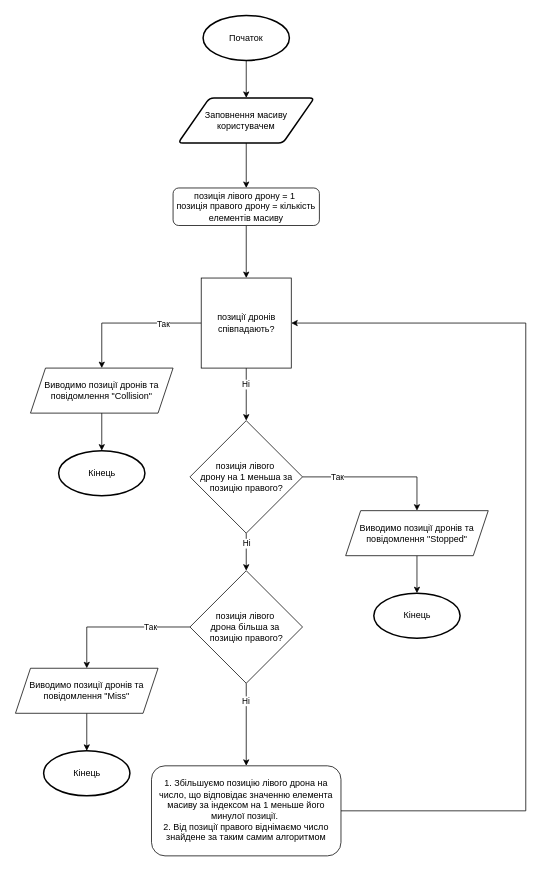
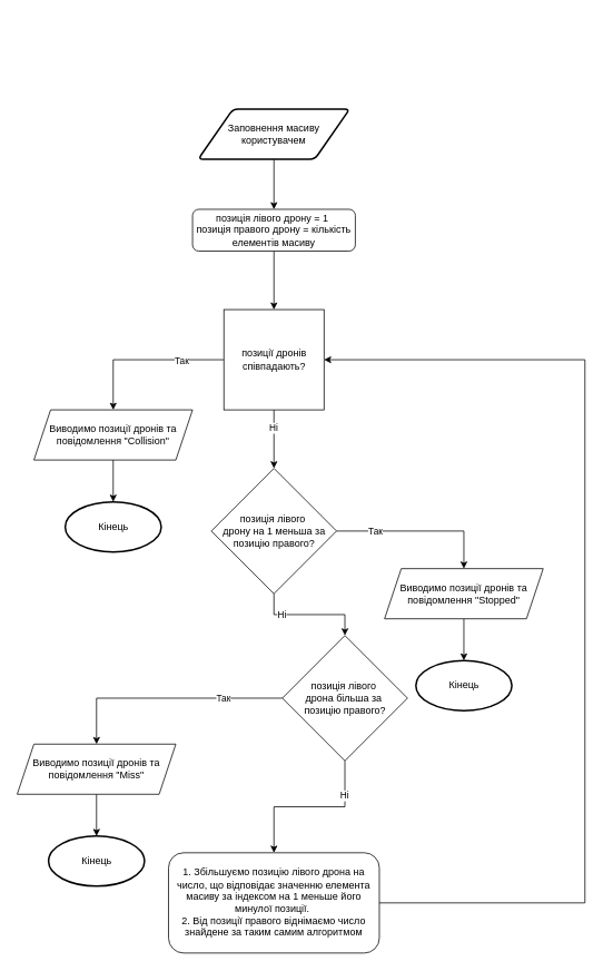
  <mxCell id="0" />
  <mxCell id="1" parent="0" />
- <mxCell id="2" value="" style="edgeStyle=orthogonalEdgeStyle;rounded=0;orthogonalLoop=1;jettySize=auto;html=1;" edge="1" parent="1" source="3" target="5"><mxGeometry relative="1" as="geometry" /></mxCell>
- <mxCell id="3" value="Початок" style="strokeWidth=2;html=1;shape=mxgraph.flowchart.start_1;whiteSpace=wrap;" parent="1" vertex="1"><mxGeometry x="270" y="20" width="115" height="60" as="geometry" /></mxCell>
  <mxCell id="4" value="" style="edgeStyle=orthogonalEdgeStyle;rounded=0;orthogonalLoop=1;jettySize=auto;html=1;" edge="1" parent="1" source="5" target="7"><mxGeometry relative="1" as="geometry" /></mxCell>
  <mxCell id="5" value="Заповнення масиву користувачем" style="shape=parallelogram;html=1;strokeWidth=2;perimeter=parallelogramPerimeter;whiteSpace=wrap;rounded=1;arcSize=12;size=0.23;" parent="1" vertex="1"><mxGeometry x="236.81" y="130" width="181.38" height="60" as="geometry" /></mxCell>
  <mxCell id="6" value="" style="edgeStyle=orthogonalEdgeStyle;rounded=0;orthogonalLoop=1;jettySize=auto;html=1;" edge="1" parent="1" source="7" target="12"><mxGeometry relative="1" as="geometry" /></mxCell>
  <mxCell id="7" value="позиція лівого дрону = 1&amp;nbsp;&lt;div&gt;позиція правого дрону = кількість елементів масиву&lt;/div&gt;" style="rounded=1;whiteSpace=wrap;html=1;" vertex="1" parent="1"><mxGeometry x="230" y="250" width="195" height="50" as="geometry" /></mxCell>
  <mxCell id="8" style="edgeStyle=orthogonalEdgeStyle;rounded=0;orthogonalLoop=1;jettySize=auto;html=1;entryX=0.5;entryY=0;entryDx=0;entryDy=0;" edge="1" parent="1" source="12" target="14"><mxGeometry relative="1" as="geometry" /></mxCell>
  <mxCell id="9" value="Так" style="edgeLabel;html=1;align=center;verticalAlign=middle;resizable=0;points=[];" vertex="1" connectable="0" parent="8"><mxGeometry x="-0.469" y="1" relative="1" as="geometry"><mxPoint as="offset" /></mxGeometry></mxCell>
  <mxCell id="10" style="edgeStyle=orthogonalEdgeStyle;rounded=0;orthogonalLoop=1;jettySize=auto;html=1;entryX=0.5;entryY=0;entryDx=0;entryDy=0;" edge="1" parent="1" source="12" target="19"><mxGeometry relative="1" as="geometry" /></mxCell>
  <mxCell id="11" value="Ні" style="edgeLabel;html=1;align=center;verticalAlign=middle;resizable=0;points=[];" vertex="1" connectable="0" parent="10"><mxGeometry x="-0.389" y="-1" relative="1" as="geometry"><mxPoint as="offset" /></mxGeometry></mxCell>
  <mxCell id="12" value="позиції дронів співпадають?" style="whiteSpace=wrap;html=1;rounded=0;" vertex="1" parent="1"><mxGeometry x="267.5" y="370" width="120" height="120" as="geometry" /></mxCell>
  <mxCell id="13" value="" style="edgeStyle=orthogonalEdgeStyle;rounded=0;orthogonalLoop=1;jettySize=auto;html=1;" edge="1" parent="1" source="14" target="20"><mxGeometry relative="1" as="geometry" /></mxCell>
  <mxCell id="14" value="Виводимо позиції дронів та повідомлення &quot;Collision&quot;" style="shape=parallelogram;perimeter=parallelogramPerimeter;whiteSpace=wrap;html=1;fixedSize=1;" vertex="1" parent="1"><mxGeometry x="40" y="490" width="190" height="60" as="geometry" /></mxCell>
  <mxCell id="15" style="edgeStyle=orthogonalEdgeStyle;rounded=0;orthogonalLoop=1;jettySize=auto;html=1;entryX=0.5;entryY=0;entryDx=0;entryDy=0;" edge="1" parent="1" source="19" target="22"><mxGeometry relative="1" as="geometry" /></mxCell>
  <mxCell id="16" value="Так" style="edgeLabel;html=1;align=center;verticalAlign=middle;resizable=0;points=[];" vertex="1" connectable="0" parent="15"><mxGeometry x="-0.531" y="-2" relative="1" as="geometry"><mxPoint y="-2" as="offset" /></mxGeometry></mxCell>
  <mxCell id="17" value="" style="edgeStyle=orthogonalEdgeStyle;rounded=0;orthogonalLoop=1;jettySize=auto;html=1;" edge="1" parent="1" source="19" target="28"><mxGeometry relative="1" as="geometry" /></mxCell>
  <mxCell id="18" value="Ні" style="edgeLabel;html=1;align=center;verticalAlign=middle;resizable=0;points=[];" vertex="1" connectable="0" parent="17"><mxGeometry x="-0.484" y="1" relative="1" as="geometry"><mxPoint x="-1" as="offset" /></mxGeometry></mxCell>
  <mxCell id="19" value="позиція лівого&amp;nbsp;&lt;div&gt;дрону на 1 меньша за позицію правого?&lt;/div&gt;" style="rhombus;whiteSpace=wrap;html=1;" vertex="1" parent="1"><mxGeometry x="252.5" y="560" width="150" height="150" as="geometry" /></mxCell>
  <mxCell id="20" value="Кінець" style="strokeWidth=2;html=1;shape=mxgraph.flowchart.start_1;whiteSpace=wrap;" vertex="1" parent="1"><mxGeometry x="77.5" y="600" width="115" height="60" as="geometry" /></mxCell>
  <mxCell id="21" value="" style="edgeStyle=orthogonalEdgeStyle;rounded=0;orthogonalLoop=1;jettySize=auto;html=1;" edge="1" parent="1" source="22" target="23"><mxGeometry relative="1" as="geometry" /></mxCell>
  <mxCell id="22" value="Виводимо позиції дронів та повідомлення &quot;Stopped&quot;" style="shape=parallelogram;perimeter=parallelogramPerimeter;whiteSpace=wrap;html=1;fixedSize=1;" vertex="1" parent="1"><mxGeometry x="460" y="680" width="190" height="60" as="geometry" /></mxCell>
  <mxCell id="23" value="Кінець" style="strokeWidth=2;html=1;shape=mxgraph.flowchart.start_1;whiteSpace=wrap;" vertex="1" parent="1"><mxGeometry x="497.5" y="790" width="115" height="60" as="geometry" /></mxCell>
  <mxCell id="24" style="edgeStyle=orthogonalEdgeStyle;rounded=0;orthogonalLoop=1;jettySize=auto;html=1;entryX=0.5;entryY=0;entryDx=0;entryDy=0;" edge="1" parent="1" source="28" target="30"><mxGeometry relative="1" as="geometry" /></mxCell>
  <mxCell id="25" value="Так" style="edgeLabel;html=1;align=center;verticalAlign=middle;resizable=0;points=[];" vertex="1" connectable="0" parent="24"><mxGeometry x="-0.564" y="2" relative="1" as="geometry"><mxPoint x="-11" y="-2" as="offset" /></mxGeometry></mxCell>
  <mxCell id="26" style="edgeStyle=orthogonalEdgeStyle;rounded=0;orthogonalLoop=1;jettySize=auto;html=1;entryX=0.5;entryY=0;entryDx=0;entryDy=0;" edge="1" parent="1" source="28" target="33"><mxGeometry relative="1" as="geometry" /></mxCell>
  <mxCell id="27" value="Ні" style="edgeLabel;html=1;align=center;verticalAlign=middle;resizable=0;points=[];" vertex="1" connectable="0" parent="26"><mxGeometry x="-0.575" y="-1" relative="1" as="geometry"><mxPoint as="offset" /></mxGeometry></mxCell>
- <mxCell id="28" value="позиція лівого&amp;nbsp;&lt;div&gt;дрона більша за&amp;nbsp;&lt;/div&gt;&lt;div&gt;позицію&amp;nbsp;&lt;span style=&quot;background-color: initial;&quot;&gt;правого?&lt;/span&gt;&lt;/div&gt;" style="rhombus;whiteSpace=wrap;html=1;" vertex="1" parent="1"><mxGeometry x="252.5" y="760" width="150" height="150" as="geometry" /></mxCell>
+ <mxCell id="28" value="позиція лівого&amp;nbsp;&lt;div&gt;дрона більша за&amp;nbsp;&lt;/div&gt;&lt;div&gt;позицію&amp;nbsp;&lt;span style=&quot;background-color: initial;&quot;&gt;правого?&lt;/span&gt;&lt;/div&gt;" style="rhombus;whiteSpace=wrap;html=1;" vertex="1" parent="1"><mxGeometry x="337.5" y="760" width="150" height="150" as="geometry" /></mxCell>
  <mxCell id="29" value="" style="edgeStyle=orthogonalEdgeStyle;rounded=0;orthogonalLoop=1;jettySize=auto;html=1;" edge="1" parent="1" source="30" target="31"><mxGeometry relative="1" as="geometry" /></mxCell>
  <mxCell id="30" value="Виводимо позиції дронів та повідомлення &quot;Miss&quot;" style="shape=parallelogram;perimeter=parallelogramPerimeter;whiteSpace=wrap;html=1;fixedSize=1;" vertex="1" parent="1"><mxGeometry x="20" y="890" width="190" height="60" as="geometry" /></mxCell>
  <mxCell id="31" value="Кінець" style="strokeWidth=2;html=1;shape=mxgraph.flowchart.start_1;whiteSpace=wrap;" vertex="1" parent="1"><mxGeometry x="57.5" y="1000" width="115" height="60" as="geometry" /></mxCell>
  <mxCell id="32" style="edgeStyle=orthogonalEdgeStyle;rounded=0;orthogonalLoop=1;jettySize=auto;html=1;entryX=1;entryY=0.5;entryDx=0;entryDy=0;" edge="1" parent="1" source="33" target="12"><mxGeometry relative="1" as="geometry"><Array as="points"><mxPoint x="700" y="1080" /><mxPoint x="700" y="430" /></Array></mxGeometry></mxCell>
  <mxCell id="33" value="1. Збільшуємо позицію лівого дрона на число, що відповідає значенню елемента масиву за індексом на 1 меньше його минулої позиції.&amp;nbsp;&lt;div&gt;2. Від позиції правого віднімаємо число знайдене за таким самим алгоритмом&lt;/div&gt;" style="rounded=1;whiteSpace=wrap;html=1;" vertex="1" parent="1"><mxGeometry x="201.25" y="1020" width="252.5" height="120" as="geometry" /></mxCell>
